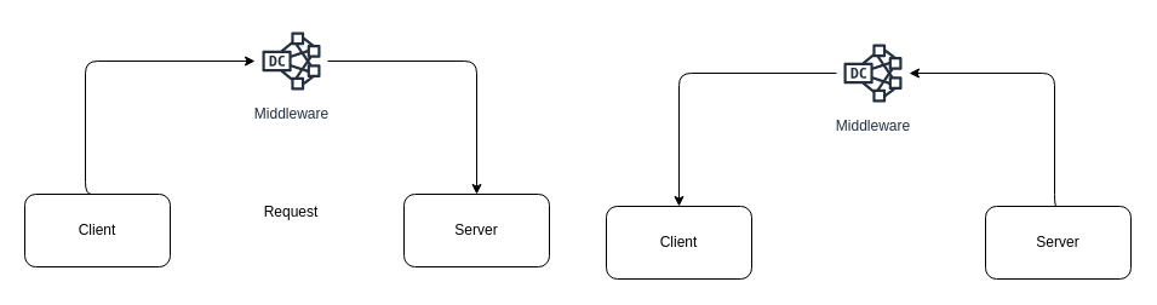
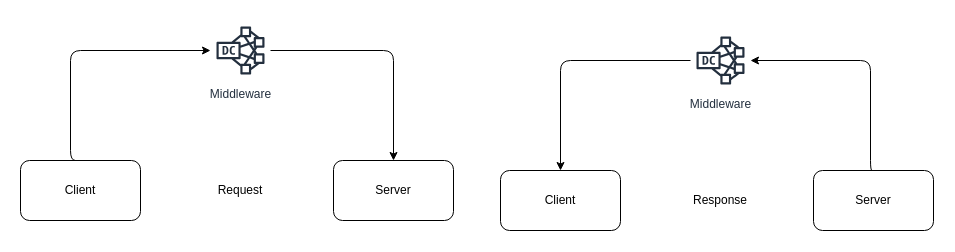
  <mxCell id="0" />
  <mxCell id="1" parent="0" />
  <mxCell id="2" value="Client" style="rounded=1;whiteSpace=wrap;html=1;" parent="1" vertex="1"><mxGeometry x="20" y="160" width="120" height="60" as="geometry" /></mxCell>
  <mxCell id="3" value="Server" style="rounded=1;whiteSpace=wrap;html=1;" parent="1" vertex="1"><mxGeometry x="333" y="160" width="120" height="60" as="geometry" /></mxCell>
  <mxCell id="4" value="Middleware" style="outlineConnect=0;fontColor=#232F3E;gradientColor=none;strokeColor=#232F3E;fillColor=#ffffff;dashed=0;verticalLabelPosition=bottom;verticalAlign=top;align=center;html=1;fontSize=12;fontStyle=0;aspect=fixed;shape=mxgraph.aws4.resourceIcon;resIcon=mxgraph.aws4.dense_compute_node;" parent="1" vertex="1"><mxGeometry x="210" y="20" width="60" height="60" as="geometry" /></mxCell>
  <mxCell id="5" value="" style="edgeStyle=elbowEdgeStyle;elbow=horizontal;endArrow=classic;html=1;exitX=0.5;exitY=0;exitDx=0;exitDy=0;entryX=0;entryY=0.5;entryDx=0;entryDy=0;" parent="1" source="2" target="4" edge="1"><mxGeometry width="50" height="50" relative="1" as="geometry"><mxPoint x="10" y="290" as="sourcePoint" /><mxPoint x="60" y="240" as="targetPoint" /><Array as="points"><mxPoint x="70" y="110" /></Array></mxGeometry></mxCell>
  <mxCell id="6" value="" style="edgeStyle=elbowEdgeStyle;elbow=horizontal;endArrow=classic;html=1;exitX=1;exitY=0.5;exitDx=0;exitDy=0;entryX=0.5;entryY=0;entryDx=0;entryDy=0;" parent="1" source="4" target="3" edge="1"><mxGeometry width="50" height="50" relative="1" as="geometry"><mxPoint x="10" y="290" as="sourcePoint" /><mxPoint x="60" y="240" as="targetPoint" /><Array as="points"><mxPoint x="393" y="90" /></Array></mxGeometry></mxCell>
- <mxCell id="7" value="Request" style="text;html=1;strokeColor=none;fillColor=none;align=center;verticalAlign=middle;whiteSpace=wrap;rounded=0;" parent="1" vertex="1"><mxGeometry x="205" y="165" width="70" height="20" as="geometry" /></mxCell>
+ <mxCell id="7" value="Request" style="text;html=1;strokeColor=none;fillColor=none;align=center;verticalAlign=middle;whiteSpace=wrap;rounded=0;" parent="1" vertex="1"><mxGeometry x="205" y="180" width="70" height="20" as="geometry" /></mxCell>
  <mxCell id="8" value="" style="group" parent="1" vertex="1" connectable="0"><mxGeometry x="500" y="30" width="433" height="200" as="geometry" /></mxCell>
  <mxCell id="9" value="Client" style="rounded=1;whiteSpace=wrap;html=1;" parent="8" vertex="1"><mxGeometry y="140" width="120" height="60" as="geometry" /></mxCell>
  <mxCell id="10" value="Server" style="rounded=1;whiteSpace=wrap;html=1;" parent="8" vertex="1"><mxGeometry x="313" y="140" width="120" height="60" as="geometry" /></mxCell>
  <mxCell id="11" value="Middleware" style="outlineConnect=0;fontColor=#232F3E;gradientColor=none;strokeColor=#232F3E;fillColor=#ffffff;dashed=0;verticalLabelPosition=bottom;verticalAlign=top;align=center;html=1;fontSize=12;fontStyle=0;aspect=fixed;shape=mxgraph.aws4.resourceIcon;resIcon=mxgraph.aws4.dense_compute_node;" parent="8" vertex="1"><mxGeometry x="190" width="60" height="60" as="geometry" /></mxCell>
+ <mxCell id="12" value="Response" style="text;html=1;strokeColor=none;fillColor=none;align=center;verticalAlign=middle;whiteSpace=wrap;rounded=0;" parent="8" vertex="1"><mxGeometry x="185" y="160" width="70" height="20" as="geometry" /></mxCell>
  <mxCell id="13" value="" style="edgeStyle=elbowEdgeStyle;elbow=horizontal;endArrow=classic;html=1;exitX=0.5;exitY=0;exitDx=0;exitDy=0;entryX=1;entryY=0.5;entryDx=0;entryDy=0;" parent="8" source="10" target="11" edge="1"><mxGeometry width="50" height="50" relative="1" as="geometry"><mxPoint x="-170" y="276" as="sourcePoint" /><mxPoint x="-120" y="226" as="targetPoint" /><Array as="points"><mxPoint x="370" y="76" /></Array></mxGeometry></mxCell>
  <mxCell id="14" value="" style="edgeStyle=elbowEdgeStyle;elbow=horizontal;endArrow=classic;html=1;exitX=0;exitY=0.5;exitDx=0;exitDy=0;entryX=0.5;entryY=0;entryDx=0;entryDy=0;" parent="8" source="11" target="9" edge="1"><mxGeometry width="50" height="50" relative="1" as="geometry"><mxPoint x="-170" y="276" as="sourcePoint" /><mxPoint x="-120" y="226" as="targetPoint" /><Array as="points"><mxPoint x="60" y="66" /></Array></mxGeometry></mxCell>
